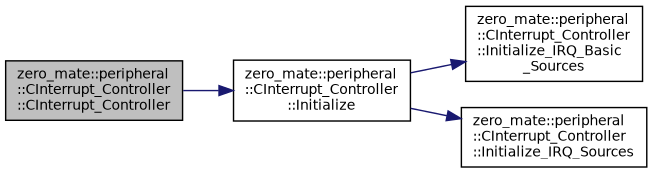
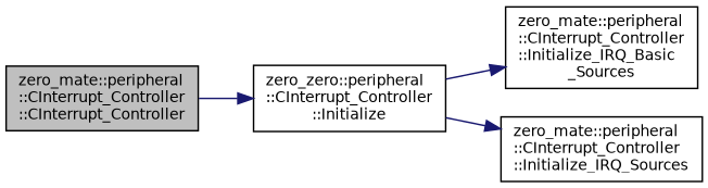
  digraph {
    rankdir=LR
    node [color=black fontname=Helvetica fontsize=10 shape=record]
    edge [color=midnightblue fontname=Helvetica fontsize=10 labelfontname=Helvetica labelfontsize=10 style=solid]
    n1 [fillcolor=grey75 fontcolor=black height=0.2 label="zero_mate::peripheral\l::CInterrupt_Controller\l::CInterrupt_Controller" style=filled width=0.4]
-   n2 [height=0.2 label="zero_mate::peripheral\l::CInterrupt_Controller\l::Initialize" width=0.4]
+   n2 [height=0.2 label="zero_zero::peripheral\l::CInterrupt_Controller\l::Initialize" width=0.4]
    n3 [height=0.2 label="zero_mate::peripheral\l::CInterrupt_Controller\l::Initialize_IRQ_Basic\l_Sources" width=0.4]
    n4 [height=0.2 label="zero_mate::peripheral\l::CInterrupt_Controller\l::Initialize_IRQ_Sources" width=0.4]
    n1 -> n2
    n2 -> n3
    n2 -> n4
  }
